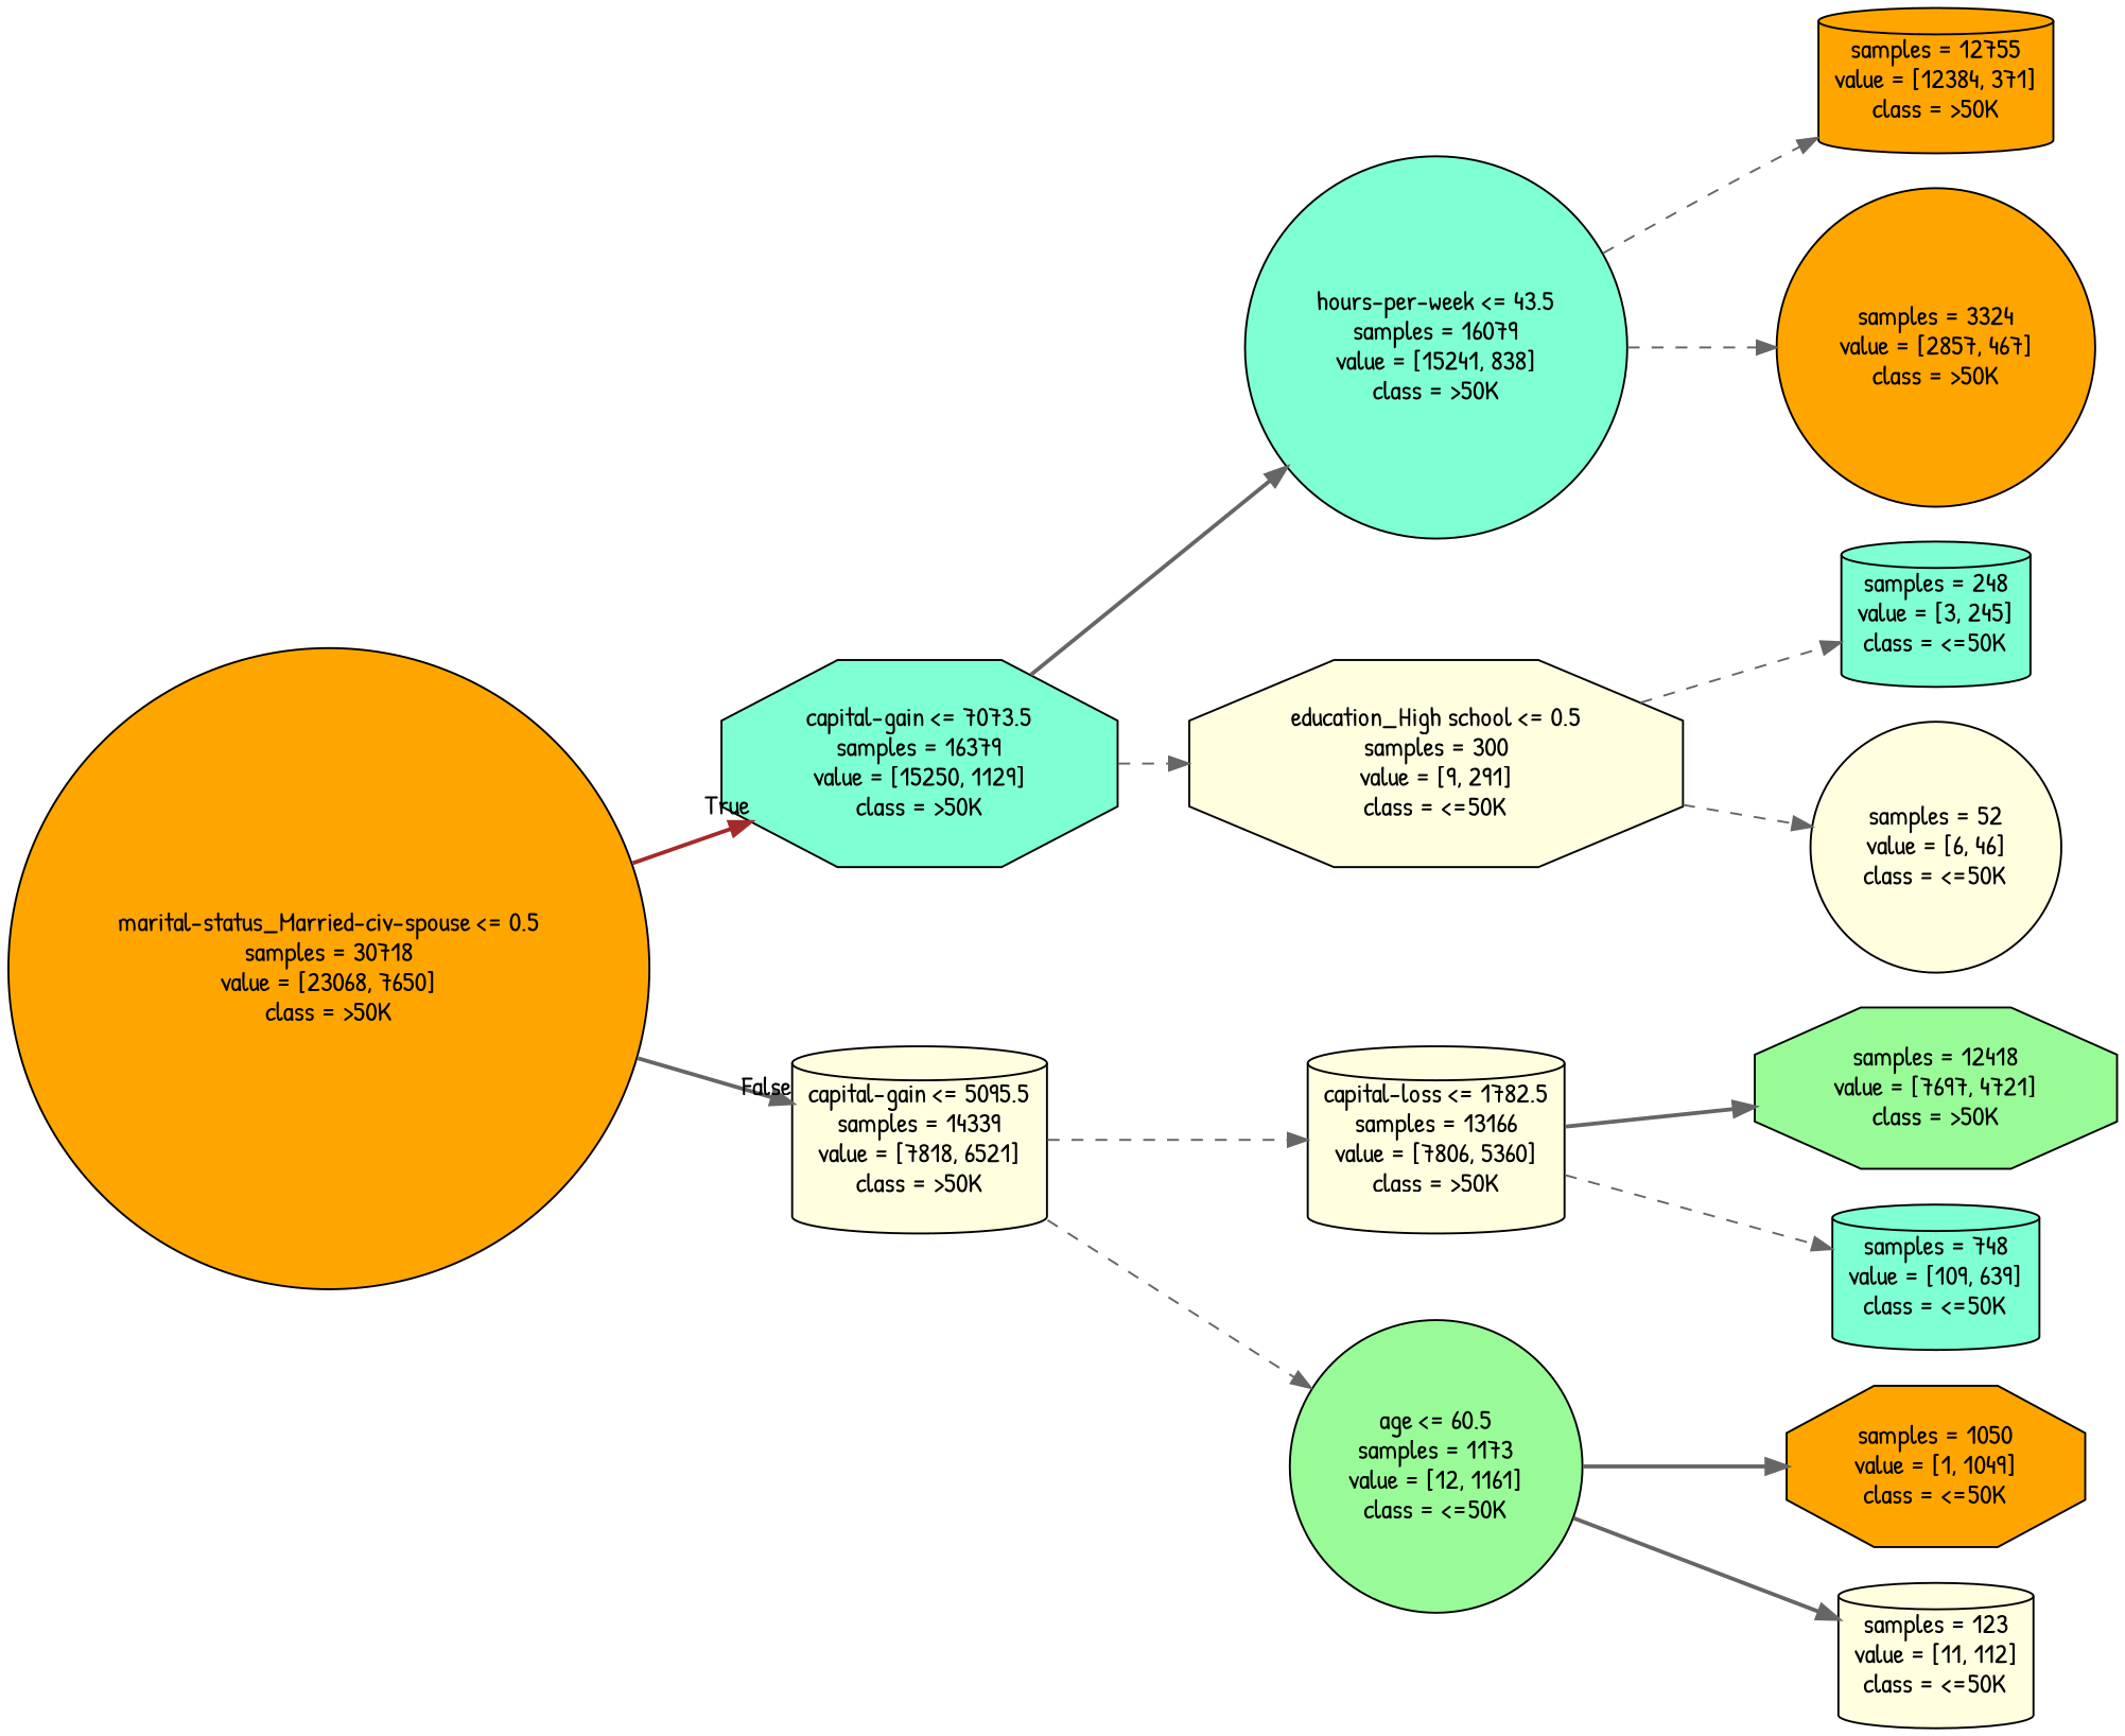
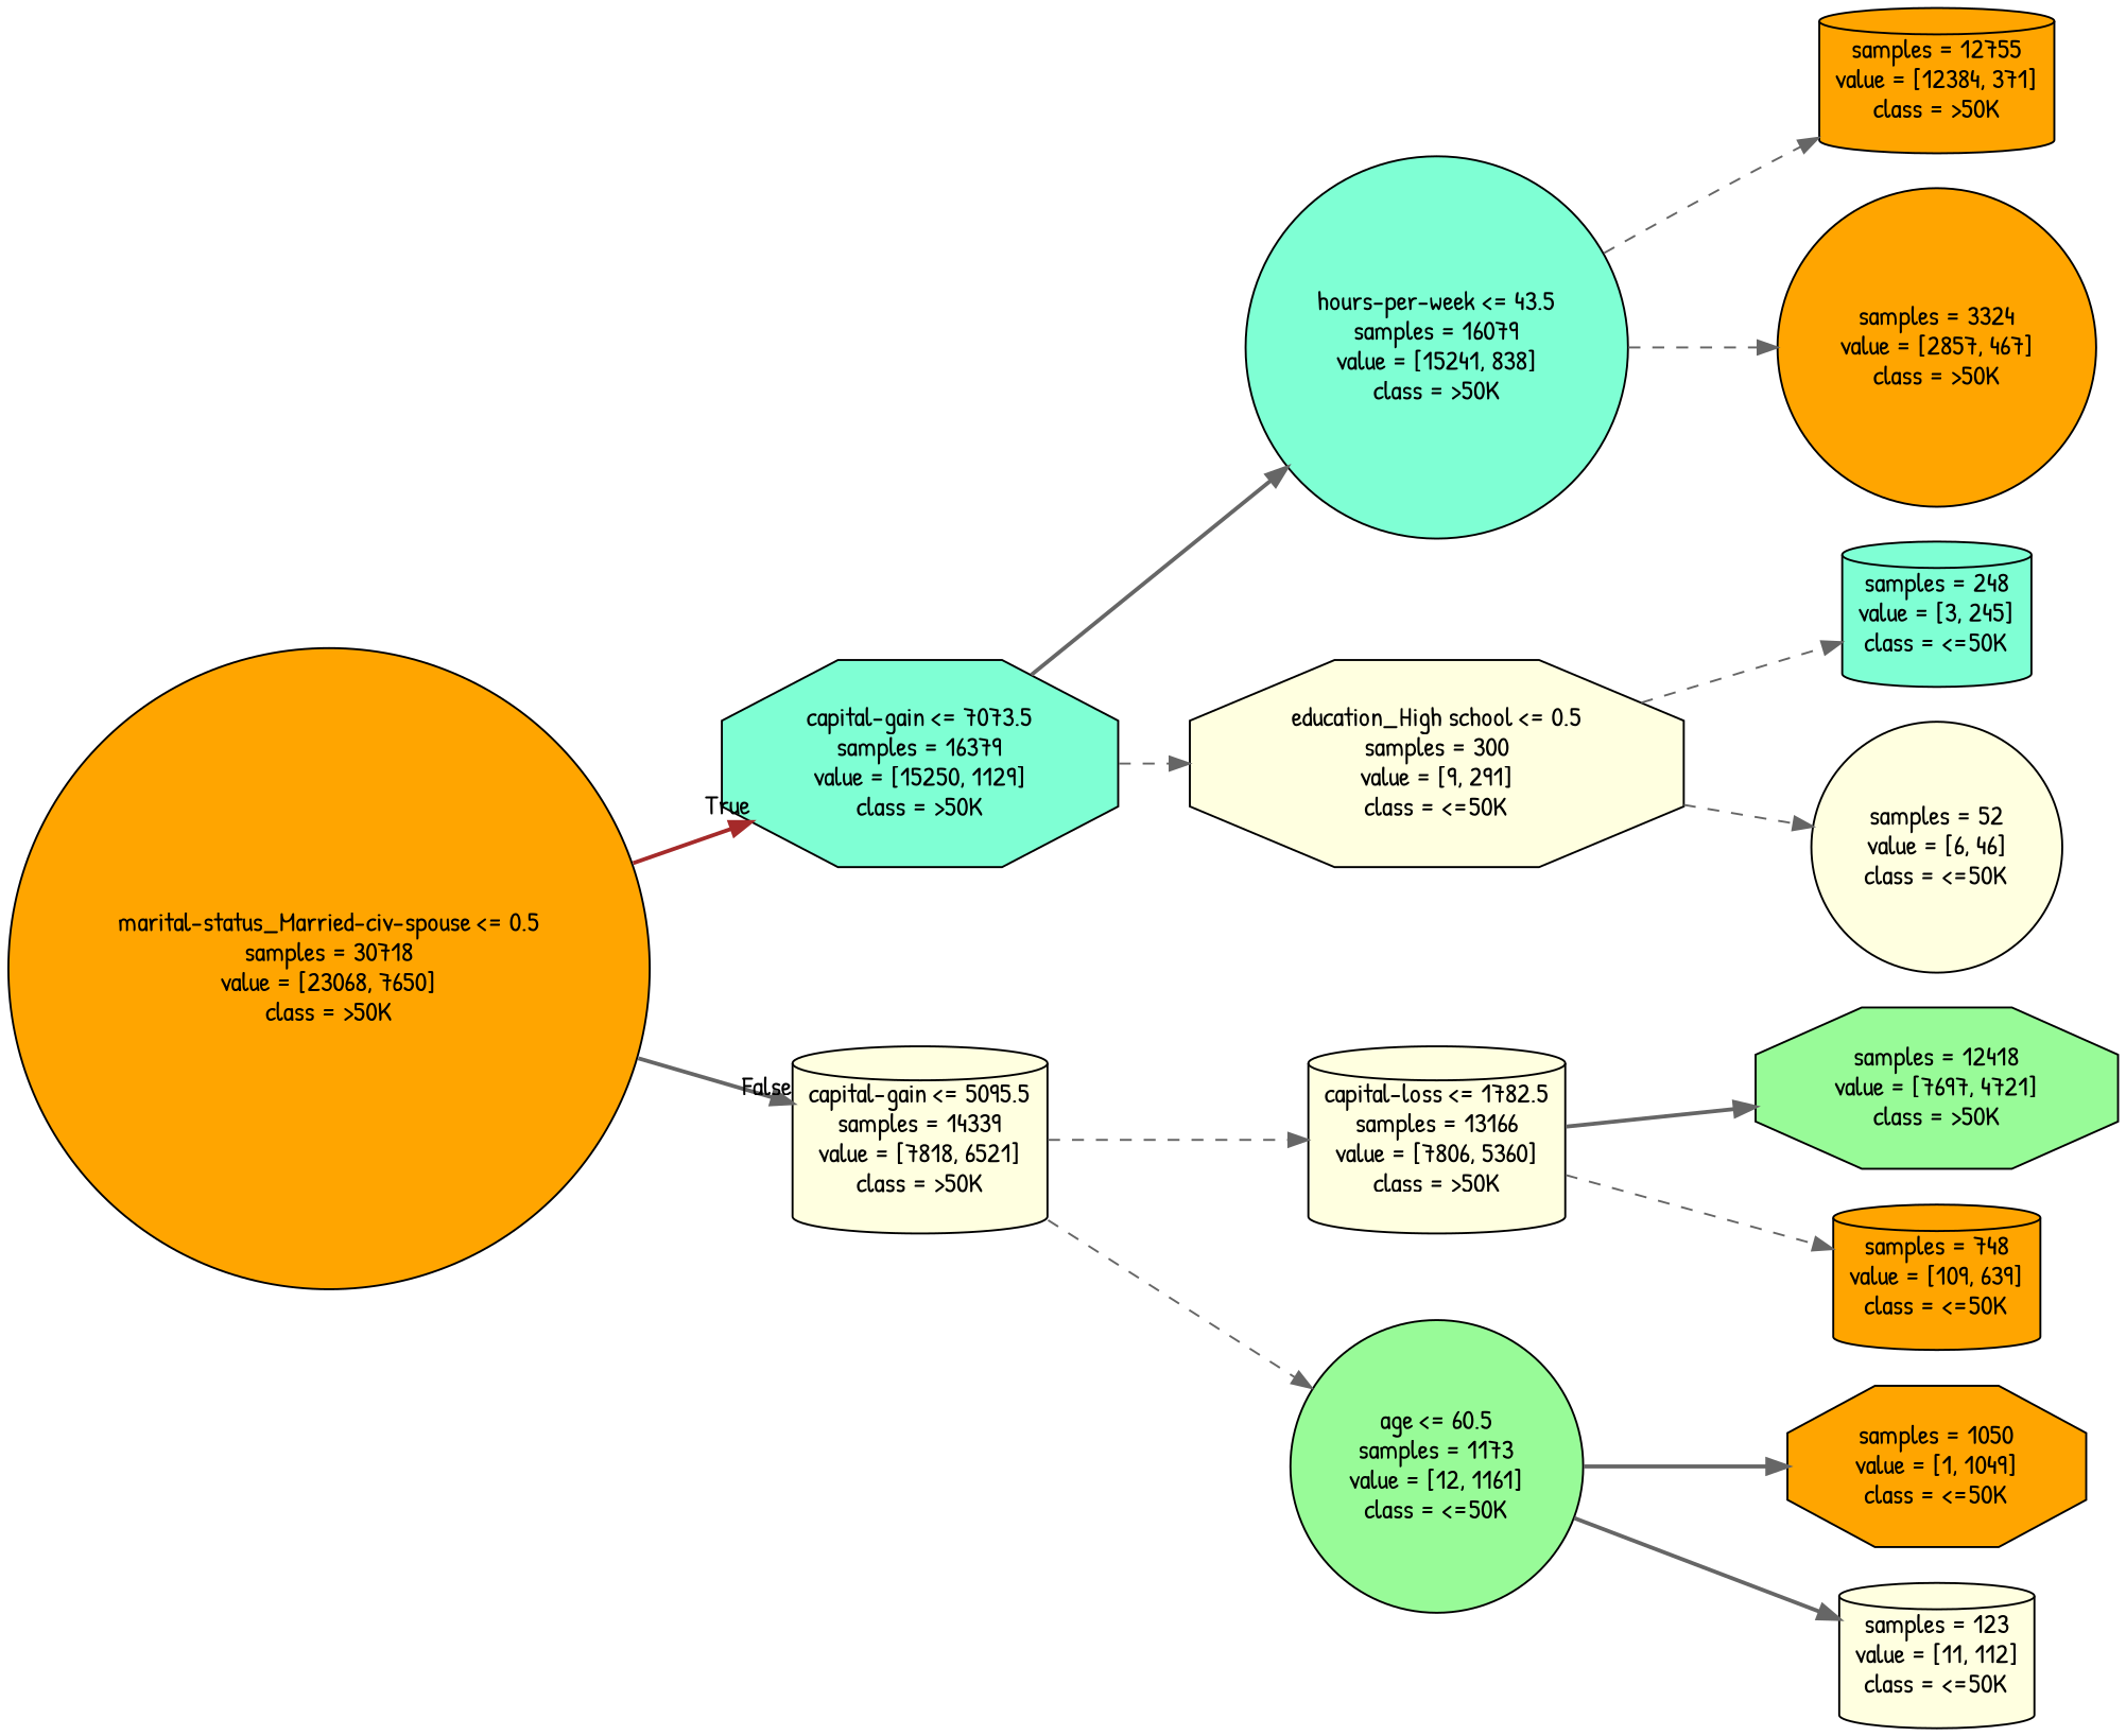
  digraph {
    fontname="Patrick Hand"
    rankdir=LR
    node [color=black fillcolor=lightyellow fontname="Patrick Hand" shape=cylinder style=filled]
    edge [color=gray40 fontname="Patrick Hand" style=dashed]
    n1 [fillcolor=orange label="marital-status_Married-civ-spouse <= 0.5\nsamples = 30718\nvalue = [23068, 7650]\nclass = >50K" shape=circle]
    n2 [fillcolor=aquamarine label="capital-gain <= 7073.5\nsamples = 16379\nvalue = [15250, 1129]\nclass = >50K" shape=octagon]
    n3 [label="capital-gain <= 5095.5\nsamples = 14339\nvalue = [7818, 6521]\nclass = >50K"]
    n4 [fillcolor=aquamarine label="hours-per-week <= 43.5\nsamples = 16079\nvalue = [15241, 838]\nclass = >50K" shape=circle]
    n5 [label="education_High school <= 0.5\nsamples = 300\nvalue = [9, 291]\nclass = <=50K" shape=octagon]
    n6 [label="capital-loss <= 1782.5\nsamples = 13166\nvalue = [7806, 5360]\nclass = >50K"]
    n7 [fillcolor=palegreen label="age <= 60.5\nsamples = 1173\nvalue = [12, 1161]\nclass = <=50K" shape=circle]
    n8 [fillcolor=orange label="samples = 12755\nvalue = [12384, 371]\nclass = >50K"]
    n9 [fillcolor=orange label="samples = 3324\nvalue = [2857, 467]\nclass = >50K" shape=circle]
    n10 [fillcolor=aquamarine label="samples = 248\nvalue = [3, 245]\nclass = <=50K"]
    n11 [label="samples = 52\nvalue = [6, 46]\nclass = <=50K" shape=circle]
    n12 [fillcolor=palegreen label="samples = 12418\nvalue = [7697, 4721]\nclass = >50K" shape=octagon]
-   n13 [fillcolor=aquamarine label="samples = 748\nvalue = [109, 639]\nclass = <=50K"]
+   n13 [fillcolor=orange label="samples = 748\nvalue = [109, 639]\nclass = <=50K"]
    n14 [fillcolor=orange label="samples = 1050\nvalue = [1, 1049]\nclass = <=50K" shape=octagon]
    n15 [label="samples = 123\nvalue = [11, 112]\nclass = <=50K"]
    n1 -> n2 [color=brown headlabel=True labelangle=45 labeldistance=2.5 style=bold]
    n1 -> n3 [headlabel=False labelangle=-45 labeldistance=2.5 style=bold]
    n2 -> n4 [style=bold]
    n2 -> n5
    n3 -> n6
    n3 -> n7
    n4 -> n8
    n4 -> n9
    n5 -> n10
    n5 -> n11
    n6 -> n12 [style=bold]
    n6 -> n13
    n7 -> n14 [style=bold]
    n7 -> n15 [style=bold]
  }
